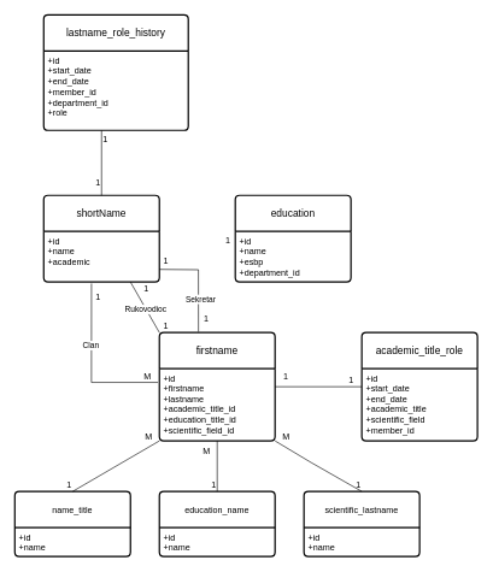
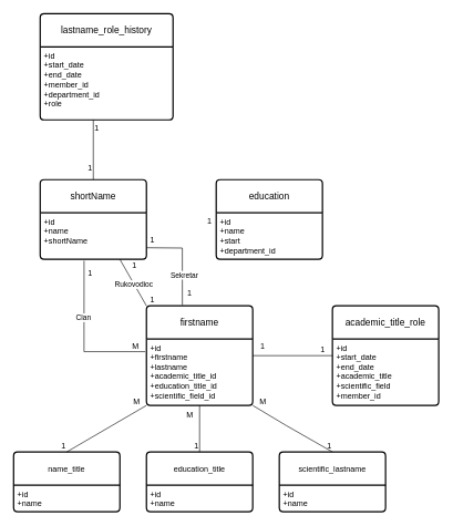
  <mxCell id="0" />
  <mxCell id="1" parent="0" />
  <mxCell id="2" value="shortName" style="swimlane;childLayout=stackLayout;horizontal=1;startSize=50;horizontalStack=0;rounded=1;fontSize=14;fontStyle=0;strokeWidth=2;resizeParent=0;resizeLast=1;shadow=0;dashed=0;align=center;arcSize=4;whiteSpace=wrap;html=1;" vertex="1" parent="1"><mxGeometry x="60" y="270" width="160" height="120" as="geometry" /></mxCell>
- <mxCell id="3" value="+id&lt;br&gt;+name&lt;br&gt;+academic" style="align=left;strokeColor=none;fillColor=none;spacingLeft=4;fontSize=12;verticalAlign=top;resizable=0;rotatable=0;part=1;html=1;" vertex="1" parent="2"><mxGeometry y="50" width="160" height="70" as="geometry" /></mxCell>
+ <mxCell id="3" value="+id&lt;br&gt;+name&lt;br&gt;+shortName" style="align=left;strokeColor=none;fillColor=none;spacingLeft=4;fontSize=12;verticalAlign=top;resizable=0;rotatable=0;part=1;html=1;" vertex="1" parent="2"><mxGeometry y="50" width="160" height="70" as="geometry" /></mxCell>
  <mxCell id="4" value="education" style="swimlane;childLayout=stackLayout;horizontal=1;startSize=50;horizontalStack=0;rounded=1;fontSize=14;fontStyle=0;strokeWidth=2;resizeParent=0;resizeLast=1;shadow=0;dashed=0;align=center;arcSize=4;whiteSpace=wrap;html=1;" vertex="1" parent="1"><mxGeometry x="325" y="270" width="160" height="120" as="geometry" /></mxCell>
- <mxCell id="5" value="+id&lt;br&gt;+name&lt;br&gt;+esbp&lt;div&gt;+department_id&lt;/div&gt;" style="align=left;strokeColor=none;fillColor=none;spacingLeft=4;fontSize=12;verticalAlign=top;resizable=0;rotatable=0;part=1;html=1;" vertex="1" parent="4"><mxGeometry y="50" width="160" height="70" as="geometry" /></mxCell>
+ <mxCell id="5" value="+id&lt;br&gt;+name&lt;br&gt;+start&lt;div&gt;+department_id&lt;/div&gt;" style="align=left;strokeColor=none;fillColor=none;spacingLeft=4;fontSize=12;verticalAlign=top;resizable=0;rotatable=0;part=1;html=1;" vertex="1" parent="4"><mxGeometry y="50" width="160" height="70" as="geometry" /></mxCell>
  <mxCell id="6" value="firstname" style="swimlane;childLayout=stackLayout;horizontal=1;startSize=50;horizontalStack=0;rounded=1;fontSize=14;fontStyle=0;strokeWidth=2;resizeParent=0;resizeLast=1;shadow=0;dashed=0;align=center;arcSize=4;whiteSpace=wrap;html=1;" vertex="1" parent="1"><mxGeometry x="220" y="460" width="160" height="150" as="geometry" /></mxCell>
  <mxCell id="7" value="+id&lt;br&gt;+firstname&lt;br&gt;+lastname&lt;div&gt;+academic_title_id&lt;/div&gt;&lt;div&gt;+education_title_id&lt;/div&gt;&lt;div&gt;+scientific_field_id&lt;/div&gt;" style="align=left;strokeColor=none;fillColor=none;spacingLeft=4;fontSize=12;verticalAlign=top;resizable=0;rotatable=0;part=1;html=1;" vertex="1" parent="6"><mxGeometry y="50" width="160" height="100" as="geometry" /></mxCell>
  <mxCell id="8" value="&lt;span style=&quot;font-size: 12px; text-align: left; text-wrap: nowrap;&quot;&gt;name_title&lt;/span&gt;" style="swimlane;childLayout=stackLayout;horizontal=1;startSize=50;horizontalStack=0;rounded=1;fontSize=14;fontStyle=0;strokeWidth=2;resizeParent=0;resizeLast=1;shadow=0;dashed=0;align=center;arcSize=4;whiteSpace=wrap;html=1;" vertex="1" parent="1"><mxGeometry x="20" y="680" width="160" height="90" as="geometry" /></mxCell>
  <mxCell id="9" value="+id&lt;br&gt;+name" style="align=left;strokeColor=none;fillColor=none;spacingLeft=4;fontSize=12;verticalAlign=top;resizable=0;rotatable=0;part=1;html=1;" vertex="1" parent="8"><mxGeometry y="50" width="160" height="40" as="geometry" /></mxCell>
- <mxCell id="10" value="&lt;span style=&quot;font-size: 12px; text-align: left; text-wrap: nowrap;&quot;&gt;education_name&lt;/span&gt;" style="swimlane;childLayout=stackLayout;horizontal=1;startSize=50;horizontalStack=0;rounded=1;fontSize=14;fontStyle=0;strokeWidth=2;resizeParent=0;resizeLast=1;shadow=0;dashed=0;align=center;arcSize=4;whiteSpace=wrap;html=1;" vertex="1" parent="1"><mxGeometry x="220" y="680" width="160" height="90" as="geometry" /></mxCell>
+ <mxCell id="10" value="&lt;span style=&quot;font-size: 12px; text-align: left; text-wrap: nowrap;&quot;&gt;education_title&lt;/span&gt;" style="swimlane;childLayout=stackLayout;horizontal=1;startSize=50;horizontalStack=0;rounded=1;fontSize=14;fontStyle=0;strokeWidth=2;resizeParent=0;resizeLast=1;shadow=0;dashed=0;align=center;arcSize=4;whiteSpace=wrap;html=1;" vertex="1" parent="1"><mxGeometry x="220" y="680" width="160" height="90" as="geometry" /></mxCell>
  <mxCell id="11" value="+id&lt;br&gt;+name" style="align=left;strokeColor=none;fillColor=none;spacingLeft=4;fontSize=12;verticalAlign=top;resizable=0;rotatable=0;part=1;html=1;" vertex="1" parent="10"><mxGeometry y="50" width="160" height="40" as="geometry" /></mxCell>
  <mxCell id="12" value="&lt;span style=&quot;font-size: 12px; text-align: left; text-wrap: nowrap;&quot;&gt;scientific_lastname&lt;/span&gt;" style="swimlane;childLayout=stackLayout;horizontal=1;startSize=50;horizontalStack=0;rounded=1;fontSize=14;fontStyle=0;strokeWidth=2;resizeParent=0;resizeLast=1;shadow=0;dashed=0;align=center;arcSize=4;whiteSpace=wrap;html=1;" vertex="1" parent="1"><mxGeometry x="420" y="680" width="160" height="90" as="geometry" /></mxCell>
  <mxCell id="13" value="+id&lt;br&gt;+name" style="align=left;strokeColor=none;fillColor=none;spacingLeft=4;fontSize=12;verticalAlign=top;resizable=0;rotatable=0;part=1;html=1;" vertex="1" parent="12"><mxGeometry y="50" width="160" height="40" as="geometry" /></mxCell>
  <mxCell id="14" value="academic_title_role" style="swimlane;childLayout=stackLayout;horizontal=1;startSize=50;horizontalStack=0;rounded=1;fontSize=14;fontStyle=0;strokeWidth=2;resizeParent=0;resizeLast=1;shadow=0;dashed=0;align=center;arcSize=4;whiteSpace=wrap;html=1;" vertex="1" parent="1"><mxGeometry x="500" y="460" width="160" height="150" as="geometry" /></mxCell>
  <mxCell id="15" value="+id&lt;br&gt;+start_date&lt;br&gt;+end_date&lt;div&gt;+academic_title&lt;/div&gt;&lt;div&gt;+scientific_field&lt;/div&gt;&lt;div&gt;+member_id&lt;/div&gt;" style="align=left;strokeColor=none;fillColor=none;spacingLeft=4;fontSize=12;verticalAlign=top;resizable=0;rotatable=0;part=1;html=1;" vertex="1" parent="14"><mxGeometry y="50" width="160" height="100" as="geometry" /></mxCell>
  <mxCell id="16" value="" style="endArrow=none;html=1;rounded=0;entryX=0.5;entryY=0;entryDx=0;entryDy=0;exitX=0;exitY=1;exitDx=0;exitDy=0;" edge="1" parent="1" source="7" target="8"><mxGeometry relative="1" as="geometry"><mxPoint x="10" y="610" as="sourcePoint" /><mxPoint x="170" y="610" as="targetPoint" /></mxGeometry></mxCell>
  <mxCell id="17" value="1" style="resizable=0;html=1;whiteSpace=wrap;align=right;verticalAlign=bottom;" connectable="0" vertex="1" parent="16"><mxGeometry x="1" relative="1" as="geometry" /></mxCell>
  <mxCell id="18" value="" style="endArrow=none;html=1;rounded=0;entryX=0.5;entryY=0;entryDx=0;entryDy=0;exitX=0.5;exitY=1;exitDx=0;exitDy=0;" edge="1" parent="1" source="7" target="10"><mxGeometry relative="1" as="geometry"><mxPoint x="210" y="840" as="sourcePoint" /><mxPoint x="370" y="840" as="targetPoint" /></mxGeometry></mxCell>
  <mxCell id="19" value="1" style="resizable=0;html=1;whiteSpace=wrap;align=right;verticalAlign=bottom;" connectable="0" vertex="1" parent="18"><mxGeometry x="1" relative="1" as="geometry" /></mxCell>
  <mxCell id="20" value="" style="endArrow=none;html=1;rounded=0;entryX=0.5;entryY=0;entryDx=0;entryDy=0;exitX=1;exitY=1;exitDx=0;exitDy=0;" edge="1" parent="1" source="7" target="12"><mxGeometry relative="1" as="geometry"><mxPoint x="440" y="640" as="sourcePoint" /><mxPoint x="600" y="640" as="targetPoint" /><Array as="points"><mxPoint x="430" y="640" /></Array></mxGeometry></mxCell>
  <mxCell id="21" value="1" style="resizable=0;html=1;whiteSpace=wrap;align=right;verticalAlign=bottom;" connectable="0" vertex="1" parent="20"><mxGeometry x="1" relative="1" as="geometry"><mxPoint as="offset" /></mxGeometry></mxCell>
  <mxCell id="22" value="&lt;span style=&quot;text-align: right;&quot;&gt;M&lt;/span&gt;" style="text;html=1;align=center;verticalAlign=middle;resizable=0;points=[];autosize=1;strokeColor=none;fillColor=none;" vertex="1" parent="1"><mxGeometry x="380" y="590" width="30" height="30" as="geometry" /></mxCell>
  <mxCell id="23" value="&lt;span style=&quot;text-align: right;&quot;&gt;M&lt;/span&gt;" style="text;html=1;align=center;verticalAlign=middle;resizable=0;points=[];autosize=1;strokeColor=none;fillColor=none;" vertex="1" parent="1"><mxGeometry x="270" y="610" width="30" height="30" as="geometry" /></mxCell>
  <mxCell id="24" value="&lt;span style=&quot;text-align: right;&quot;&gt;M&lt;/span&gt;" style="text;html=1;align=center;verticalAlign=middle;resizable=0;points=[];autosize=1;strokeColor=none;fillColor=none;" vertex="1" parent="1"><mxGeometry x="190" y="590" width="30" height="30" as="geometry" /></mxCell>
  <mxCell id="25" value="" style="endArrow=none;html=1;rounded=0;exitX=0.413;exitY=1.029;exitDx=0;exitDy=0;exitPerimeter=0;entryX=-0.012;entryY=0.19;entryDx=0;entryDy=0;entryPerimeter=0;" edge="1" parent="1" source="3" target="7"><mxGeometry relative="1" as="geometry"><mxPoint x="20" y="510" as="sourcePoint" /><mxPoint x="180" y="510" as="targetPoint" /><Array as="points"><mxPoint x="126" y="529" /></Array></mxGeometry></mxCell>
  <mxCell id="26" value="1" style="resizable=0;html=1;whiteSpace=wrap;align=left;verticalAlign=bottom;" connectable="0" vertex="1" parent="25"><mxGeometry x="-1" relative="1" as="geometry"><mxPoint x="4" y="28" as="offset" /></mxGeometry></mxCell>
  <mxCell id="27" value="M" style="resizable=0;html=1;whiteSpace=wrap;align=right;verticalAlign=bottom;" connectable="0" vertex="1" parent="25"><mxGeometry x="1" relative="1" as="geometry"><mxPoint x="-8" as="offset" /></mxGeometry></mxCell>
  <mxCell id="28" value="Clan" style="edgeLabel;html=1;align=center;verticalAlign=middle;resizable=0;points=[];" vertex="1" connectable="0" parent="25"><mxGeometry x="-0.258" y="-2" relative="1" as="geometry"><mxPoint as="offset" /></mxGeometry></mxCell>
  <mxCell id="29" value="" style="endArrow=none;html=1;rounded=0;exitX=1;exitY=0.25;exitDx=0;exitDy=0;entryX=0;entryY=0.5;entryDx=0;entryDy=0;" edge="1" parent="1" source="7" target="14"><mxGeometry relative="1" as="geometry"><mxPoint x="510" y="640" as="sourcePoint" /><mxPoint x="670" y="640" as="targetPoint" /></mxGeometry></mxCell>
  <mxCell id="30" value="1" style="resizable=0;html=1;whiteSpace=wrap;align=left;verticalAlign=bottom;" connectable="0" vertex="1" parent="29"><mxGeometry x="-1" relative="1" as="geometry"><mxPoint x="10" y="-5" as="offset" /></mxGeometry></mxCell>
  <mxCell id="31" value="1" style="resizable=0;html=1;whiteSpace=wrap;align=right;verticalAlign=bottom;" connectable="0" vertex="1" parent="29"><mxGeometry x="1" relative="1" as="geometry"><mxPoint x="-10" as="offset" /></mxGeometry></mxCell>
  <mxCell id="32" value="" style="endArrow=none;html=1;rounded=0;exitX=0.75;exitY=1;exitDx=0;exitDy=0;entryX=0;entryY=0;entryDx=0;entryDy=0;" edge="1" parent="1" source="3" target="6"><mxGeometry relative="1" as="geometry"><mxPoint x="270" y="410" as="sourcePoint" /><mxPoint x="430" y="410" as="targetPoint" /></mxGeometry></mxCell>
  <mxCell id="33" value="Rukovodioc" style="edgeLabel;html=1;align=center;verticalAlign=middle;resizable=0;points=[];" vertex="1" connectable="0" parent="32"><mxGeometry x="0.065" y="-1" relative="1" as="geometry"><mxPoint as="offset" /></mxGeometry></mxCell>
  <mxCell id="34" value="" style="endArrow=none;html=1;rounded=0;exitX=1;exitY=0.75;exitDx=0;exitDy=0;entryX=0.338;entryY=-0.007;entryDx=0;entryDy=0;entryPerimeter=0;" edge="1" parent="1" source="3" target="6"><mxGeometry relative="1" as="geometry"><mxPoint x="250" y="400" as="sourcePoint" /><mxPoint x="410" y="400" as="targetPoint" /><Array as="points"><mxPoint x="274" y="373" /></Array></mxGeometry></mxCell>
  <mxCell id="35" value="Sekretar" style="edgeLabel;html=1;align=center;verticalAlign=middle;resizable=0;points=[];" vertex="1" connectable="0" parent="34"><mxGeometry x="0.358" y="2" relative="1" as="geometry"><mxPoint as="offset" /></mxGeometry></mxCell>
  <mxCell id="36" value="lastname_role_history" style="swimlane;childLayout=stackLayout;horizontal=1;startSize=50;horizontalStack=0;rounded=1;fontSize=14;fontStyle=0;strokeWidth=2;resizeParent=0;resizeLast=1;shadow=0;dashed=0;align=center;arcSize=4;whiteSpace=wrap;html=1;" vertex="1" parent="1"><mxGeometry x="60" y="20" width="200" height="160" as="geometry"><mxRectangle x="640" y="500" width="190" height="50" as="alternateBounds" /></mxGeometry></mxCell>
  <mxCell id="37" value="&lt;div&gt;+id&lt;/div&gt;+start_date&lt;br&gt;+end_date&lt;br&gt;+member_id&lt;div&gt;+department_id&lt;br&gt;&lt;div&gt;+role&lt;/div&gt;&lt;/div&gt;" style="align=left;strokeColor=none;fillColor=none;spacingLeft=4;fontSize=12;verticalAlign=top;resizable=0;rotatable=0;part=1;html=1;" vertex="1" parent="36"><mxGeometry y="50" width="200" height="110" as="geometry" /></mxCell>
  <mxCell id="38" value="1" style="resizable=0;html=1;whiteSpace=wrap;align=left;verticalAlign=bottom;" connectable="0" vertex="1" parent="1"><mxGeometry x="310" y="340" as="geometry" /></mxCell>
  <mxCell id="39" value="1" style="resizable=0;html=1;whiteSpace=wrap;align=left;verticalAlign=bottom;" connectable="0" vertex="1" parent="1"><mxGeometry x="240" y="350" as="geometry"><mxPoint x="-16" y="19" as="offset" /></mxGeometry></mxCell>
  <mxCell id="40" value="1" style="resizable=0;html=1;whiteSpace=wrap;align=left;verticalAlign=bottom;" connectable="0" vertex="1" parent="1"><mxGeometry x="280" y="450" as="geometry" /></mxCell>
  <mxCell id="41" value="1" style="resizable=0;html=1;whiteSpace=wrap;align=left;verticalAlign=bottom;" connectable="0" vertex="1" parent="1"><mxGeometry x="270" y="377.5" as="geometry"><mxPoint x="-46" y="81" as="offset" /></mxGeometry></mxCell>
  <mxCell id="42" value="1" style="resizable=0;html=1;whiteSpace=wrap;align=left;verticalAlign=bottom;" connectable="0" vertex="1" parent="1"><mxGeometry x="280" y="387.5" as="geometry"><mxPoint x="-83" y="20" as="offset" /></mxGeometry></mxCell>
  <mxCell id="43" value="" style="endArrow=none;html=1;rounded=0;entryX=0.5;entryY=0;entryDx=0;entryDy=0;" edge="1" parent="1" target="2"><mxGeometry relative="1" as="geometry"><mxPoint x="140" y="180" as="sourcePoint" /><mxPoint x="280" y="220" as="targetPoint" /></mxGeometry></mxCell>
  <mxCell id="44" value="1" style="resizable=0;html=1;whiteSpace=wrap;align=left;verticalAlign=bottom;" connectable="0" vertex="1" parent="43"><mxGeometry x="-1" relative="1" as="geometry"><mxPoint y="20" as="offset" /></mxGeometry></mxCell>
  <mxCell id="45" value="1" style="resizable=0;html=1;whiteSpace=wrap;align=right;verticalAlign=bottom;" connectable="0" vertex="1" parent="43"><mxGeometry x="1" relative="1" as="geometry"><mxPoint y="-10" as="offset" /></mxGeometry></mxCell>
